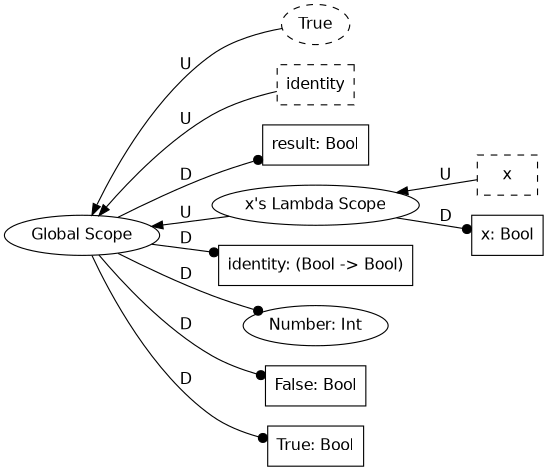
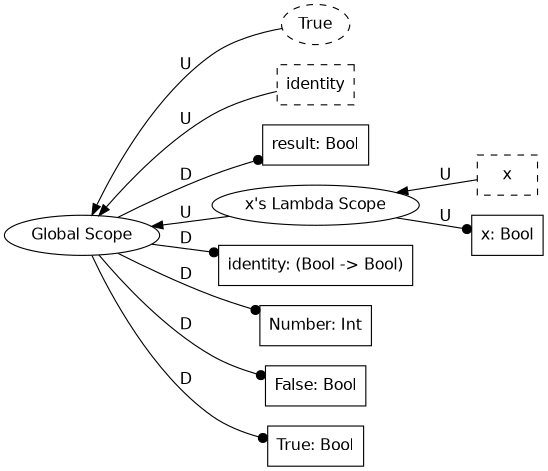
  graph {
    fontname="DejaVu Sans"
    rankdir=LR
    node [fontname="DejaVu Sans" shape=box]
    edge [dir=forward fontname="DejaVu Sans" arrowhead=dot]
    n1 [label=True shape=ellipse style=dashed]
    n2 [label=identity style=dashed]
    n3 [label="result: Bool"]
    n4 [label=x style=dashed]
    n5 [label="x: Bool"]
    n6 [label="x's Lambda Scope" shape=ellipse]
    n7 [label="identity: (Bool -> Bool)"]
-   n8 [label="Number: Int" shape=ellipse]
+   n8 [label="Number: Int"]
    n9 [label="False: Bool"]
    n10 [label="True: Bool"]
    n11 [label="Global Scope" shape=ellipse]
    n6 -- n4 [dir=back label=U arrowhead=""]
-   n6 -- n5 [label=D]
+   n6 -- n5 [label=U]
    n11 -- n1 [dir=back label=U arrowhead=""]
    n11 -- n2 [dir=back label=U arrowhead=""]
    n11 -- n3 [label=D]
    n11 -- n6 [dir=back label=U arrowhead=""]
    n11 -- n7 [label=D]
    n11 -- n8 [label=D]
    n11 -- n9 [label=D]
    n11 -- n10 [label=D]
  }
